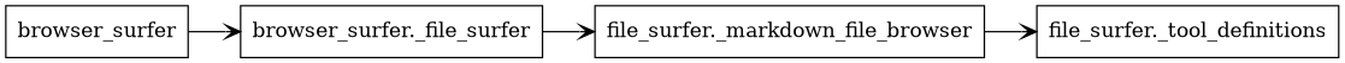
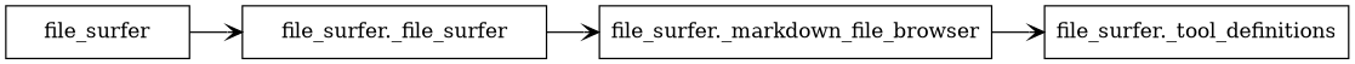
  digraph {
    rankdir=LR
    node [color=black shape=box style=solid]
    edge [arrowhead=open arrowtail=none]
-   n1 [label=browser_surfer]
-   n2 [label="browser_surfer._file_surfer"]
+   n1 [label=file_surfer]
+   n2 [label="file_surfer._file_surfer"]
    n3 [label="file_surfer._markdown_file_browser"]
    n4 [label="file_surfer._tool_definitions"]
    n1 -> n2
    n2 -> n3
    n3 -> n4
  }
